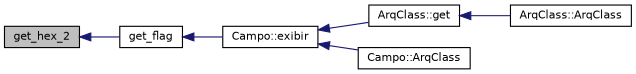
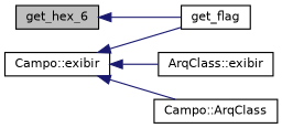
  digraph {
    rankdir=LR
    node [color=black fillcolor=white fontname=Helvetica fontsize=10 shape=record style=filled]
    edge [color=midnightblue dir=back fontname=Helvetica fontsize=10 labelfontname=Helvetica labelfontsize=10 style=solid]
-   n1 [fillcolor=grey75 fontcolor=black height=0.2 label=get_hex_2 width=0.4]
+   n1 [fillcolor=grey75 fontcolor=black height=0.2 label=get_hex_6 width=0.4]
    n2 [height=0.2 label=get_flag width=0.4]
    n3 [height=0.2 label="Campo::exibir" width=0.4]
-   n4 [height=0.2 label="ArqClass::get" width=0.4]
-   n5 [height=0.2 label="ArqClass::ArqClass" width=0.4]
+   n4 [height=0.2 label="ArqClass::exibir" width=0.4]
    n6 [height=0.2 label="Campo::ArqClass" width=0.4]
    n1 -> n2
-   n2 -> n3
+   n3 -> n2
    n3 -> n4
    n3 -> n6
-   n4 -> n5
  }
